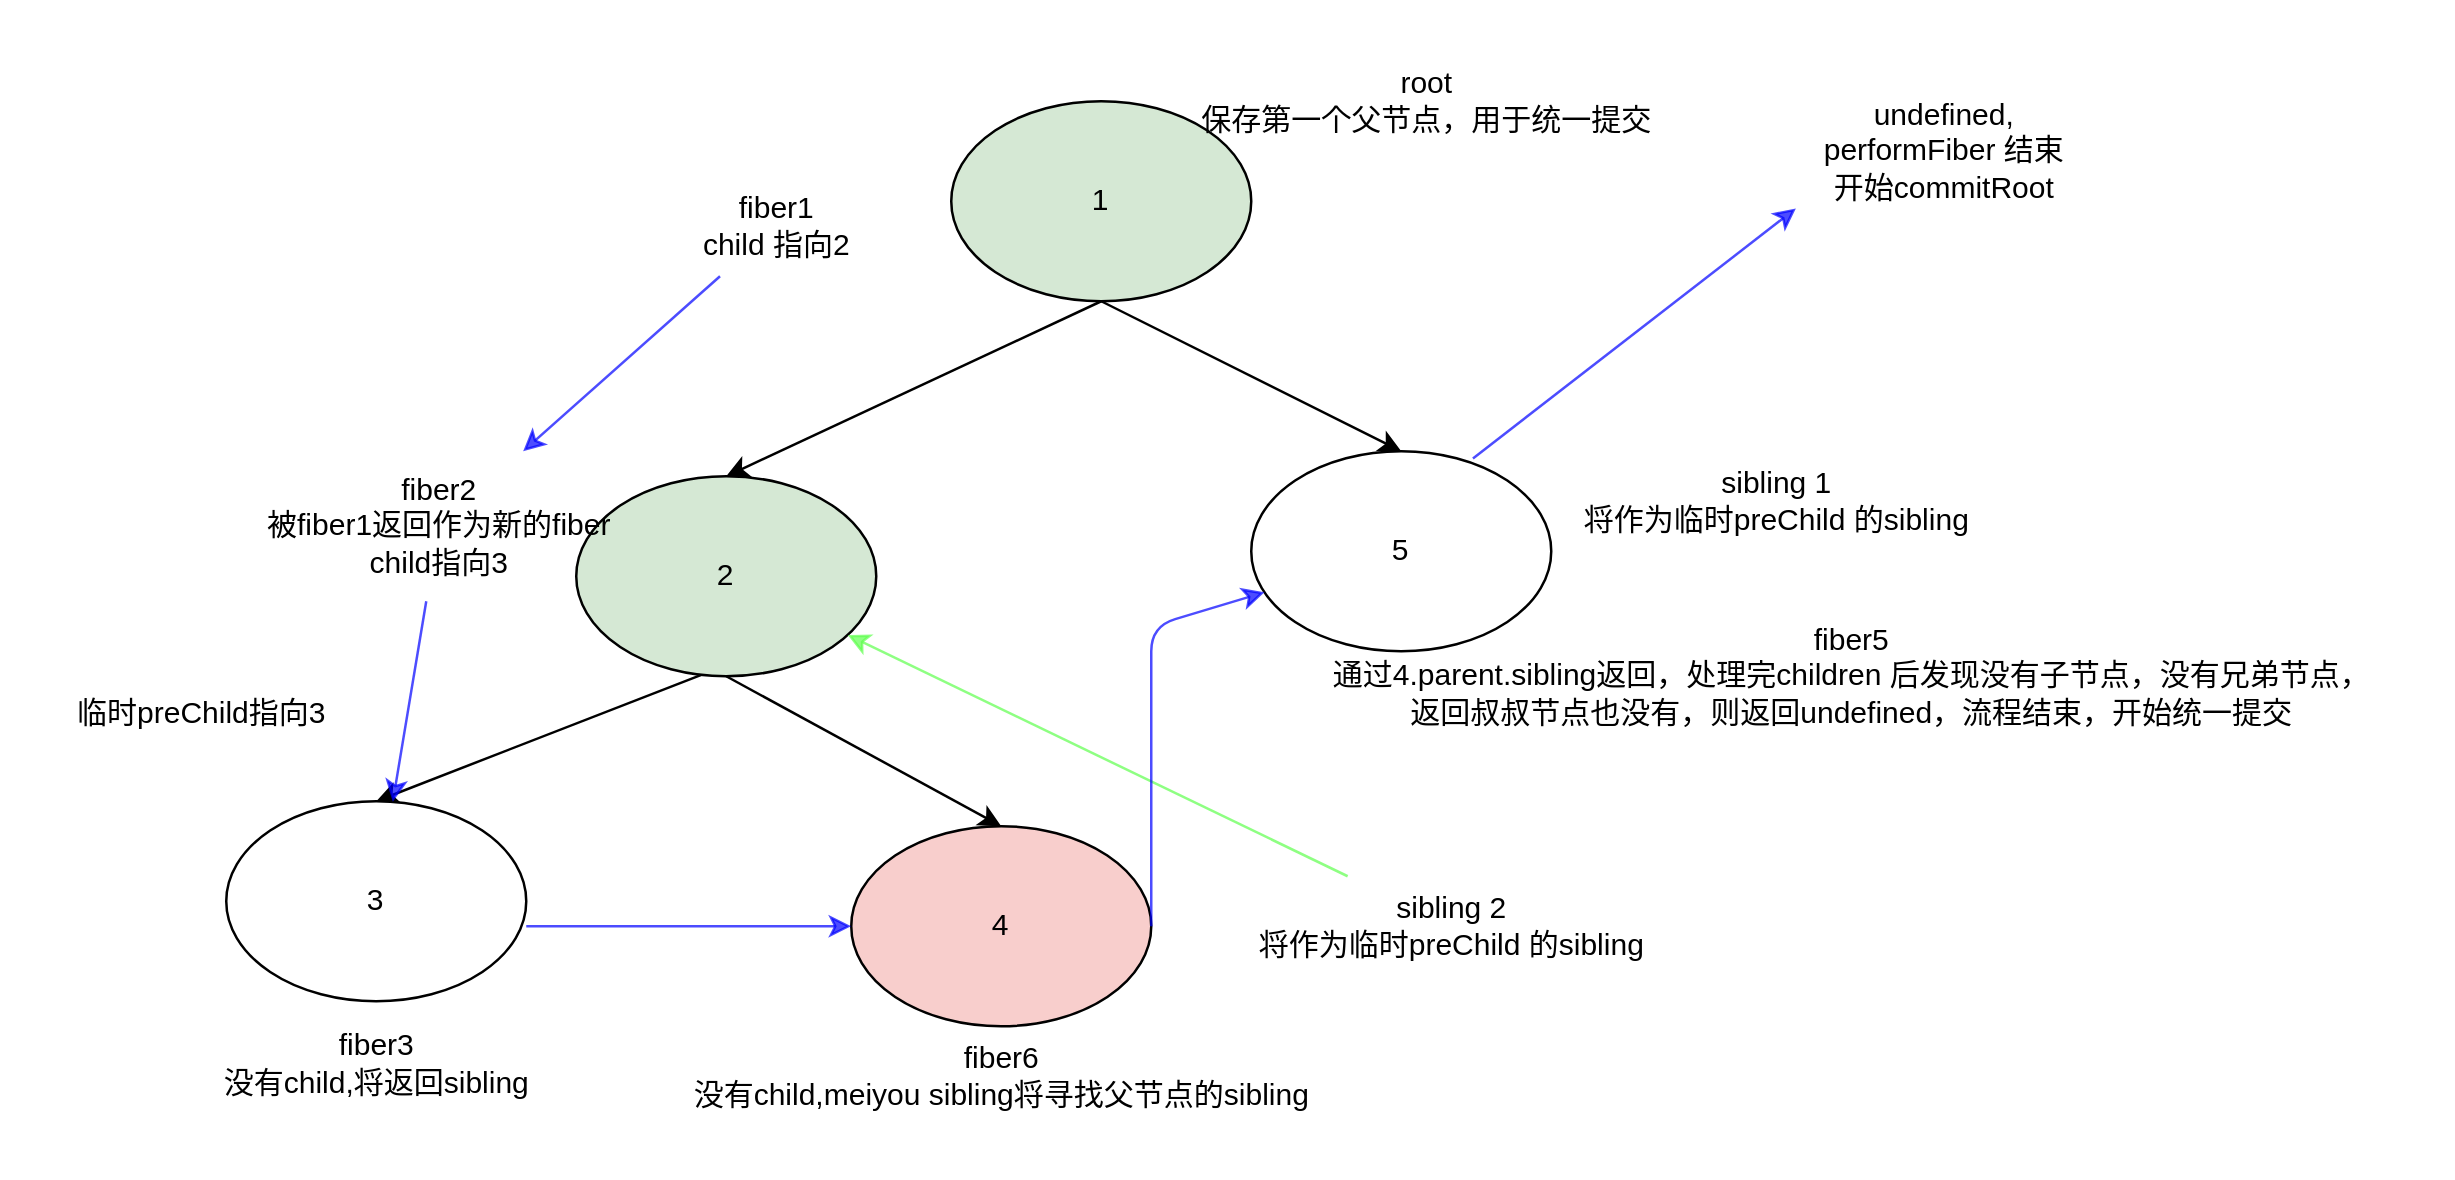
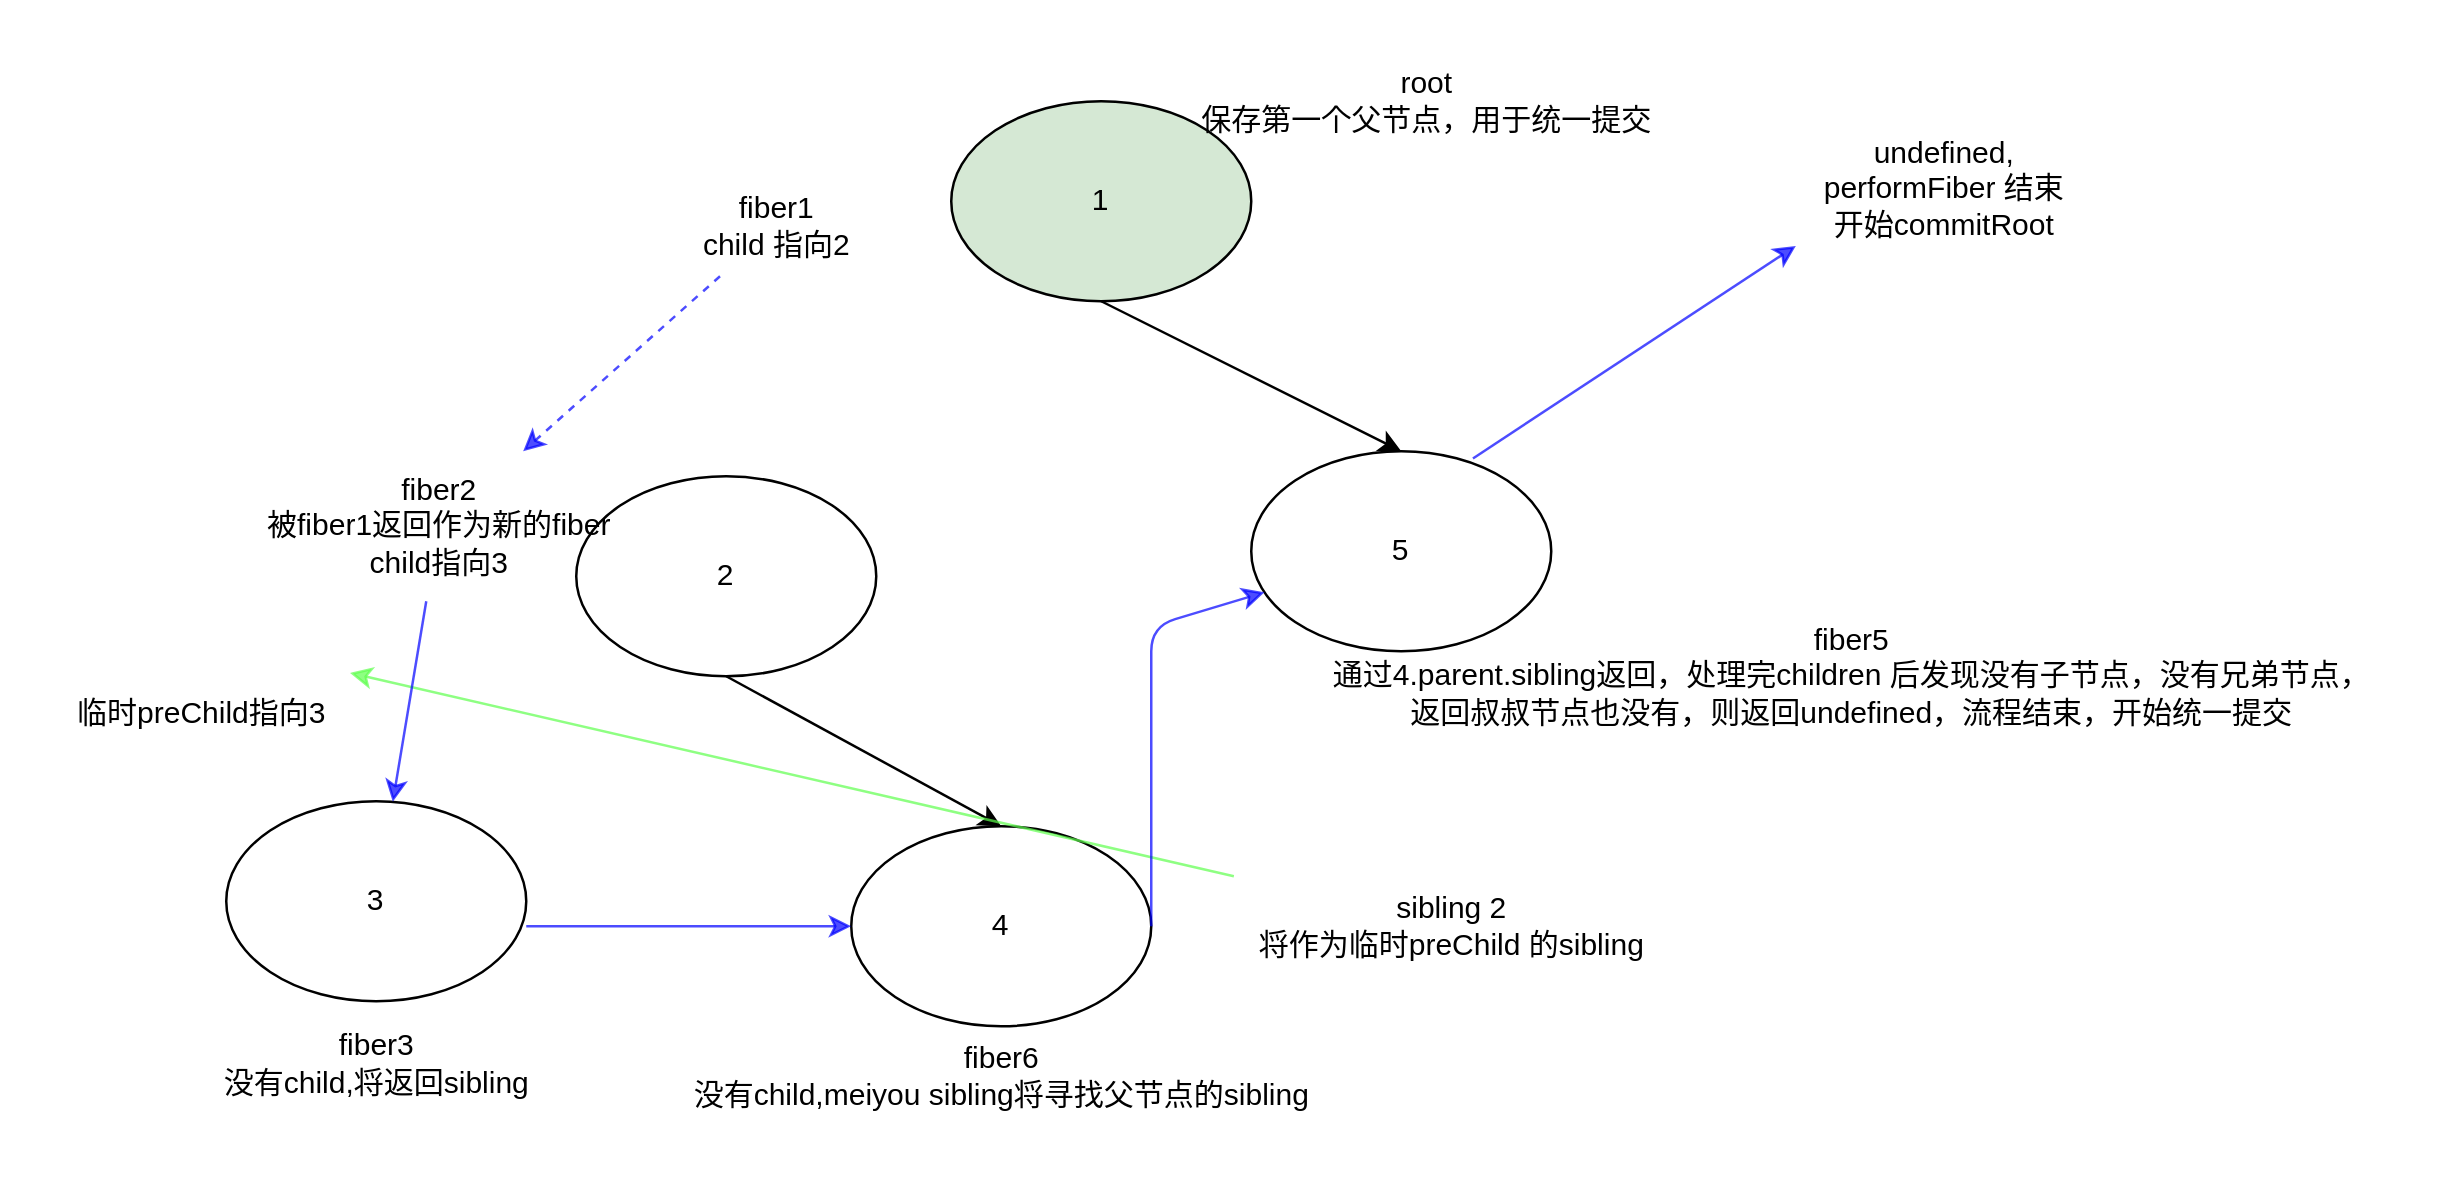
  <mxCell id="0" />
  <mxCell id="1" parent="0" />
- <mxCell id="2" style="edgeStyle=none;html=1;exitX=0.5;exitY=1;exitDx=0;exitDy=0;entryX=0.5;entryY=0;entryDx=0;entryDy=0;" edge="1" parent="1" source="4" target="7"><mxGeometry relative="1" as="geometry" /></mxCell>
  <mxCell id="3" style="edgeStyle=none;html=1;exitX=0.5;exitY=1;exitDx=0;exitDy=0;entryX=0.5;entryY=0;entryDx=0;entryDy=0;" edge="1" parent="1" source="4" target="8"><mxGeometry relative="1" as="geometry" /></mxCell>
  <mxCell id="4" value="1" style="ellipse;whiteSpace=wrap;html=1;fillColor=#d5e8d4;" vertex="1" parent="1"><mxGeometry x="380" y="40" width="120" height="80" as="geometry" /></mxCell>
- <mxCell id="5" style="edgeStyle=none;html=1;entryX=0.5;entryY=0;entryDx=0;entryDy=0;exitX=0.415;exitY=0.994;exitDx=0;exitDy=0;exitPerimeter=0;" edge="1" parent="1" source="7" target="9"><mxGeometry relative="1" as="geometry"><mxPoint x="290" y="270" as="sourcePoint" /></mxGeometry></mxCell>
  <mxCell id="6" style="edgeStyle=none;html=1;exitX=0.5;exitY=1;exitDx=0;exitDy=0;entryX=0.5;entryY=0;entryDx=0;entryDy=0;" edge="1" parent="1" source="7" target="10"><mxGeometry relative="1" as="geometry" /></mxCell>
- <mxCell id="7" value="2" style="ellipse;whiteSpace=wrap;html=1;fillColor=#d5e8d4;" vertex="1" parent="1"><mxGeometry x="230" y="190" width="120" height="80" as="geometry" /></mxCell>
+ <mxCell id="7" value="2" style="ellipse;whiteSpace=wrap;html=1;" vertex="1" parent="1"><mxGeometry x="230" y="190" width="120" height="80" as="geometry" /></mxCell>
  <mxCell id="8" value="5" style="ellipse;whiteSpace=wrap;html=1;" vertex="1" parent="1"><mxGeometry x="500" y="180" width="120" height="80" as="geometry" /></mxCell>
  <mxCell id="9" value="3" style="ellipse;whiteSpace=wrap;html=1;" vertex="1" parent="1"><mxGeometry x="90" y="320" width="120" height="80" as="geometry" /></mxCell>
- <mxCell id="10" value="4" style="ellipse;whiteSpace=wrap;html=1;fillColor=#f8cecc;" vertex="1" parent="1"><mxGeometry x="340" y="330" width="120" height="80" as="geometry" /></mxCell>
+ <mxCell id="10" value="4" style="ellipse;whiteSpace=wrap;html=1;" vertex="1" parent="1"><mxGeometry x="340" y="330" width="120" height="80" as="geometry" /></mxCell>
  <mxCell id="11" value="fiber1&lt;br&gt;child 指向2" style="text;html=1;align=center;verticalAlign=middle;resizable=0;points=[];autosize=1;strokeColor=none;fillColor=none;" vertex="1" parent="1"><mxGeometry x="270" y="70" width="80" height="40" as="geometry" /></mxCell>
- <mxCell id="12" value="sibling 1&lt;br&gt;将作为临时preChild 的sibling" style="text;html=1;align=center;verticalAlign=middle;resizable=0;points=[];autosize=1;strokeColor=none;fillColor=none;" vertex="1" parent="1"><mxGeometry x="620" y="180" width="180" height="40" as="geometry" /></mxCell>
  <mxCell id="13" value="root&lt;br&gt;保存第一个父节点，用于统一提交" style="text;html=1;align=center;verticalAlign=middle;resizable=0;points=[];autosize=1;strokeColor=none;fillColor=none;" vertex="1" parent="1"><mxGeometry x="470" y="20" width="200" height="40" as="geometry" /></mxCell>
  <mxCell id="14" value="fiber2&lt;br&gt;被fiber1返回作为新的fiber&lt;br&gt;child指向3" style="text;html=1;align=center;verticalAlign=middle;resizable=0;points=[];autosize=1;strokeColor=none;fillColor=none;" vertex="1" parent="1"><mxGeometry x="95" y="180" width="160" height="60" as="geometry" /></mxCell>
  <mxCell id="15" value="临时preChild指向3" style="text;html=1;align=center;verticalAlign=middle;resizable=0;points=[];autosize=1;strokeColor=none;fillColor=none;" vertex="1" parent="1"><mxGeometry x="20" y="270" width="120" height="30" as="geometry" /></mxCell>
- <mxCell id="16" style="edgeStyle=none;html=1;strokeColor=#5EFF4D;opacity=70;" edge="1" parent="1" source="17" target="7"><mxGeometry relative="1" as="geometry" /></mxCell>
+ <mxCell id="16" style="edgeStyle=none;html=1;entryX=0.996;entryY=-0.044;entryDx=0;entryDy=0;entryPerimeter=0;strokeColor=#5EFF4D;opacity=70;" edge="1" parent="1" source="17" target="15"><mxGeometry relative="1" as="geometry" /></mxCell>
  <mxCell id="17" value="sibling 2&lt;br&gt;将作为临时preChild 的sibling" style="text;html=1;align=center;verticalAlign=middle;resizable=0;points=[];autosize=1;strokeColor=none;fillColor=none;" vertex="1" parent="1"><mxGeometry x="490" y="350" width="180" height="40" as="geometry" /></mxCell>
  <mxCell id="18" value="fiber3&lt;br&gt;没有child,将返回sibling" style="text;html=1;align=center;verticalAlign=middle;resizable=0;points=[];autosize=1;strokeColor=none;fillColor=none;" vertex="1" parent="1"><mxGeometry x="75" y="405" width="150" height="40" as="geometry" /></mxCell>
  <mxCell id="19" value="fiber6&lt;br&gt;没有child,meiyou sibling将寻找父节点的sibling" style="text;html=1;align=center;verticalAlign=middle;resizable=0;points=[];autosize=1;strokeColor=none;fillColor=none;" vertex="1" parent="1"><mxGeometry x="265" y="410" width="270" height="40" as="geometry" /></mxCell>
  <mxCell id="20" value="fiber5&lt;br&gt;通过4.parent.sibling返回，处理完children 后发现没有子节点，没有兄弟节点，&lt;br&gt;返回叔叔节点也没有，则返回undefined，流程结束，开始统一提交" style="text;html=1;align=center;verticalAlign=middle;resizable=0;points=[];autosize=1;strokeColor=none;fillColor=none;" vertex="1" parent="1"><mxGeometry x="520" y="240" width="440" height="60" as="geometry" /></mxCell>
- <mxCell id="21" value="" style="edgeStyle=none;orthogonalLoop=1;jettySize=auto;html=1;strokeColor=#0000FF;opacity=70;" edge="1" parent="1" source="11" target="14"><mxGeometry width="80" relative="1" as="geometry"><mxPoint x="210" y="90" as="sourcePoint" /><mxPoint x="290" y="90" as="targetPoint" /><Array as="points" /></mxGeometry></mxCell>
+ <mxCell id="21" value="" style="edgeStyle=none;orthogonalLoop=1;jettySize=auto;html=1;strokeColor=#0000FF;opacity=70;dashed=1;" edge="1" parent="1" source="11" target="14"><mxGeometry width="80" relative="1" as="geometry"><mxPoint x="210" y="90" as="sourcePoint" /><mxPoint x="290" y="90" as="targetPoint" /><Array as="points" /></mxGeometry></mxCell>
  <mxCell id="22" value="" style="edgeStyle=none;orthogonalLoop=1;jettySize=auto;html=1;strokeColor=#0000FF;opacity=70;" edge="1" parent="1" source="14" target="9"><mxGeometry width="80" relative="1" as="geometry"><mxPoint x="131.88" y="310" as="sourcePoint" /><mxPoint x="218.13" y="220" as="targetPoint" /><Array as="points" /></mxGeometry></mxCell>
  <mxCell id="23" value="" style="edgeStyle=none;orthogonalLoop=1;jettySize=auto;html=1;strokeColor=#0000FF;opacity=70;entryX=0;entryY=0.5;entryDx=0;entryDy=0;" edge="1" parent="1" target="10"><mxGeometry width="80" relative="1" as="geometry"><mxPoint x="210" y="370" as="sourcePoint" /><mxPoint x="296.25" y="280" as="targetPoint" /><Array as="points" /></mxGeometry></mxCell>
  <mxCell id="24" value="" style="edgeStyle=none;orthogonalLoop=1;jettySize=auto;html=1;strokeColor=#0000FF;opacity=70;" edge="1" parent="1" target="8"><mxGeometry width="80" relative="1" as="geometry"><mxPoint x="460" y="370" as="sourcePoint" /><mxPoint x="546.25" y="280" as="targetPoint" /><Array as="points"><mxPoint x="460" y="250" /></Array></mxGeometry></mxCell>
  <mxCell id="25" value="" style="edgeStyle=none;orthogonalLoop=1;jettySize=auto;html=1;strokeColor=#0000FF;opacity=70;entryX=0.007;entryY=0.881;entryDx=0;entryDy=0;entryPerimeter=0;exitX=0.739;exitY=0.036;exitDx=0;exitDy=0;exitPerimeter=0;" edge="1" parent="1" source="8" target="26"><mxGeometry width="80" relative="1" as="geometry"><mxPoint x="583.75" y="200" as="sourcePoint" /><mxPoint x="720" y="90" as="targetPoint" /><Array as="points" /></mxGeometry></mxCell>
- <mxCell id="26" value="undefined,&lt;br&gt;performFiber 结束&lt;br&gt;开始commitRoot" style="text;html=1;align=center;verticalAlign=middle;resizable=0;points=[];autosize=1;strokeColor=none;fillColor=none;" vertex="1" parent="1"><mxGeometry x="717" y="30" width="120" height="60" as="geometry" /></mxCell>
+ <mxCell id="26" value="undefined,&lt;br&gt;performFiber 结束&lt;br&gt;开始commitRoot" style="text;html=1;align=center;verticalAlign=middle;resizable=0;points=[];autosize=1;strokeColor=none;fillColor=none;" vertex="1" parent="1"><mxGeometry x="717" y="45" width="120" height="60" as="geometry" /></mxCell>
